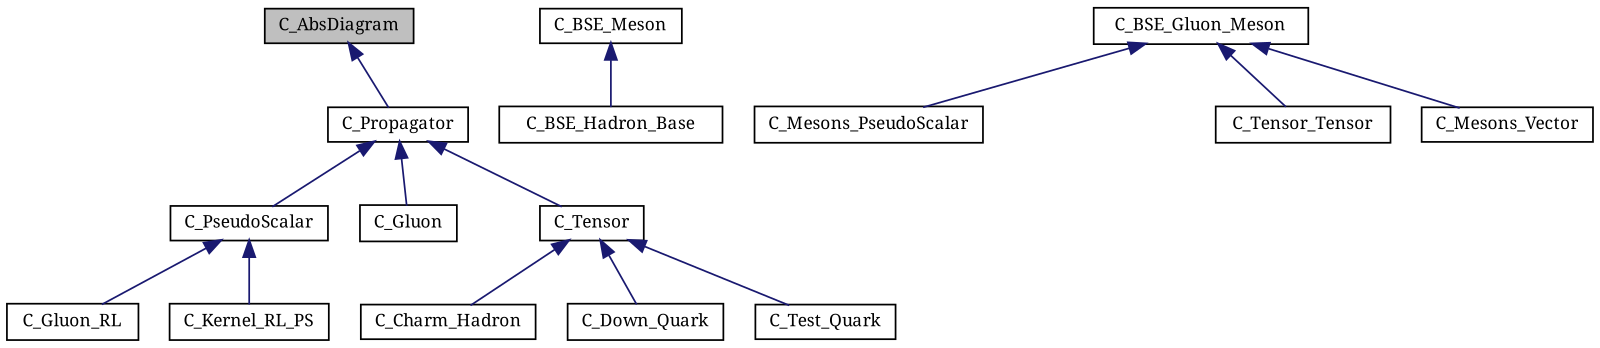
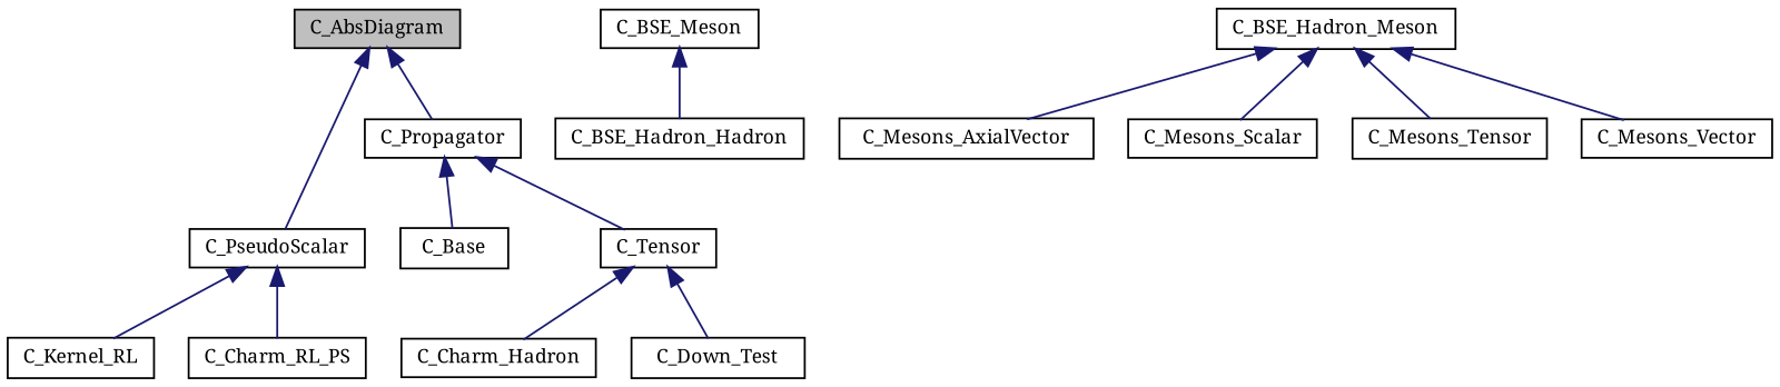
  digraph {
    fontname="Noto Serif"
    rankdir=TB
    node [color=black fillcolor=white fontname="Noto Serif" fontsize=10 shape=record style=filled]
    edge [color=midnightblue dir=back fontname="Noto Serif" fontsize=10 labelfontname=Helvetica labelfontsize=10 style=solid]
    n1 [fillcolor=grey75 fontcolor=black height=0.2 label=C_AbsDiagram width=0.4]
    n2 [height=0.2 label=C_PseudoScalar width=0.4]
    n3 [height=0.2 label=C_Propagator width=0.4]
-   n4 [height=0.2 label=C_Gluon_RL width=0.4]
-   n5 [height=0.2 label=C_Kernel_RL_PS width=0.4]
-   n6 [height=0.2 label=C_Gluon width=0.4]
+   n4 [height=0.2 label=C_Kernel_RL width=0.4]
+   n5 [height=0.2 label=C_Charm_RL_PS width=0.4]
+   n6 [height=0.2 label=C_Base width=0.4]
    n7 [height=0.2 label=C_Tensor width=0.4]
    n8 [height=0.2 label=C_BSE_Meson width=0.4]
-   n9 [height=0.2 label=C_BSE_Hadron_Base width=0.4]
-   n10 [height=0.2 label=C_BSE_Gluon_Meson width=0.4]
-   n11 [height=0.2 label=C_Mesons_PseudoScalar width=0.4]
-   n13 [height=0.2 label=C_Tensor_Tensor width=0.4]
+   n9 [height=0.2 label=C_BSE_Hadron_Hadron width=0.4]
+   n10 [height=0.2 label=C_BSE_Hadron_Meson width=0.4]
+   n11 [height=0.2 label=C_Mesons_AxialVector width=0.4]
+   n12 [height=0.2 label=C_Mesons_Scalar width=0.4]
+   n13 [height=0.2 label=C_Mesons_Tensor width=0.4]
    n14 [height=0.2 label=C_Mesons_Vector width=0.4]
    n15 [height=0.2 label=C_Charm_Hadron width=0.4]
-   n16 [height=0.2 label=C_Down_Quark width=0.4]
-   n17 [height=0.2 label=C_Test_Quark width=0.4]
-   n3 -> n2
+   n16 [height=0.2 label=C_Down_Test width=0.4]
+   n1 -> n2
    n1 -> n3
    n2 -> n4
    n2 -> n5
    n3 -> n6
    n3 -> n7
    n7 -> n15
    n7 -> n16
-   n7 -> n17
    n8 -> n9
    n10 -> n11
+   n10 -> n12
    n10 -> n13
    n10 -> n14
  }
